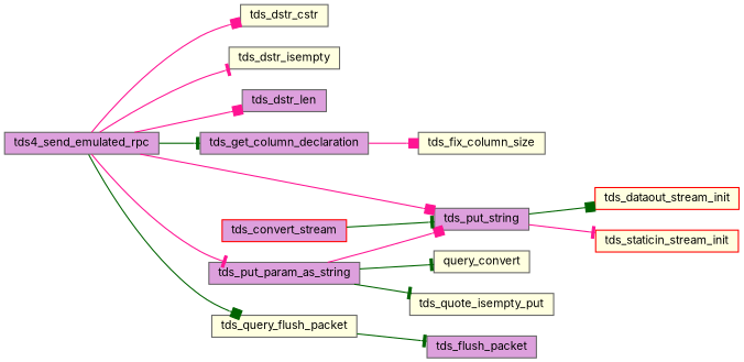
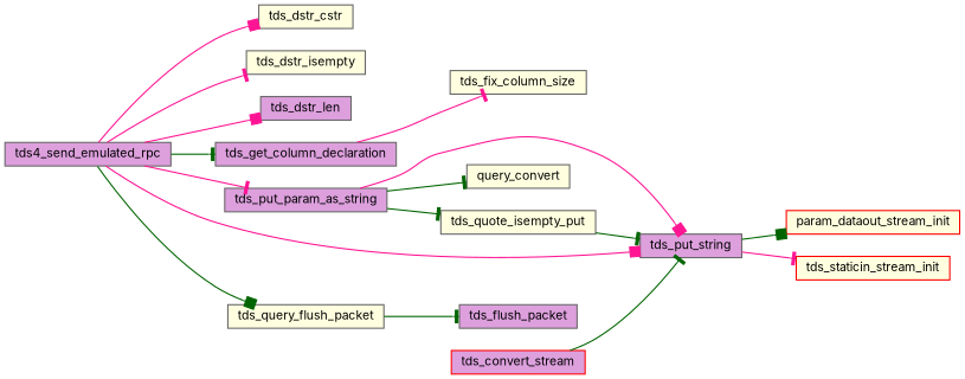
  digraph {
    fontname=Inter
    rankdir=LR
    node [color=grey40 fillcolor=lightyellow fontname=Inter fontsize=10 shape=box style=filled]
    edge [arrowhead=tee color=deeppink fontname=Inter fontsize=10 labelfontname=Helvetica labelfontsize=10 style=solid]
    n1 [color=gray40 fillcolor=plum fontcolor=black height=0.2 label=tds4_send_emulated_rpc width=0.4]
    n2 [height=0.2 label=tds_dstr_cstr width=0.4]
    n3 [height=0.2 label=tds_dstr_isempty width=0.4]
    n4 [fillcolor=plum height=0.2 label=tds_dstr_len width=0.4]
    n5 [fillcolor=plum height=0.2 label=tds_get_column_declaration width=0.4]
    n6 [fillcolor=plum height=0.2 label=tds_put_param_as_string width=0.4]
    n7 [fillcolor=plum height=0.2 label=tds_put_string width=0.4]
    n8 [height=0.2 label=tds_query_flush_packet width=0.4]
    n9 [height=0.2 label=tds_fix_column_size width=0.4]
    n10 [height=0.2 label=query_convert width=0.4]
    n11 [height=0.2 label=tds_quote_isempty_put width=0.4]
-   n12 [color=red height=0.2 label=tds_dataout_stream_init width=0.4]
+   n12 [color=red height=0.2 label=param_dataout_stream_init width=0.4]
    n13 [color=red height=0.2 label=tds_staticin_stream_init width=0.4]
    n14 [fillcolor=plum height=0.2 label=tds_flush_packet width=0.4]
    n15 [color=red fillcolor=plum height=0.2 label=tds_convert_stream width=0.4]
    n1 -> n2 [arrowhead=box]
    n1 -> n3
    n1 -> n4 [arrowhead=box]
    n1 -> n5 [color=darkgreen]
    n1 -> n6
    n1 -> n7 [arrowhead=box]
    n1 -> n8 [arrowhead=box color=darkgreen]
-   n5 -> n9 [arrowhead=box]
+   n5 -> n9
    n6 -> n7 [arrowhead=box]
    n6 -> n10 [color=darkgreen]
    n6 -> n11 [color=darkgreen]
    n7 -> n12 [arrowhead=box color=darkgreen]
    n7 -> n13
    n8 -> n14 [color=darkgreen]
+   n11 -> n7 [color=darkgreen]
    n15 -> n7 [color=darkgreen]
  }
